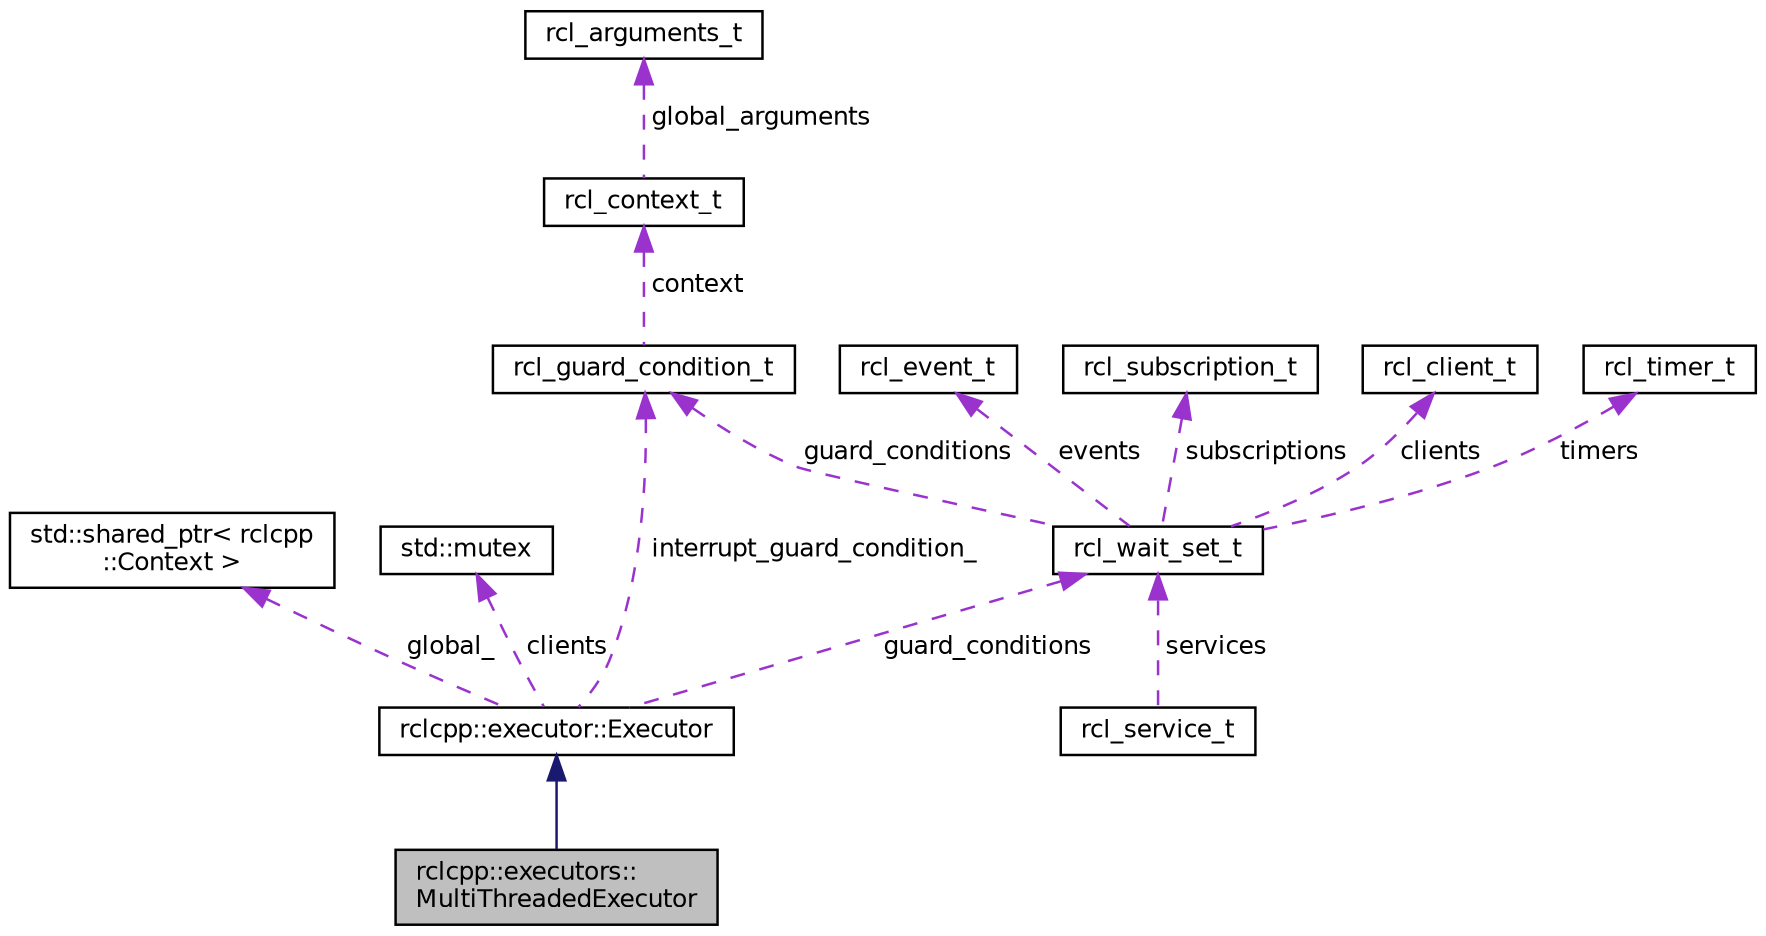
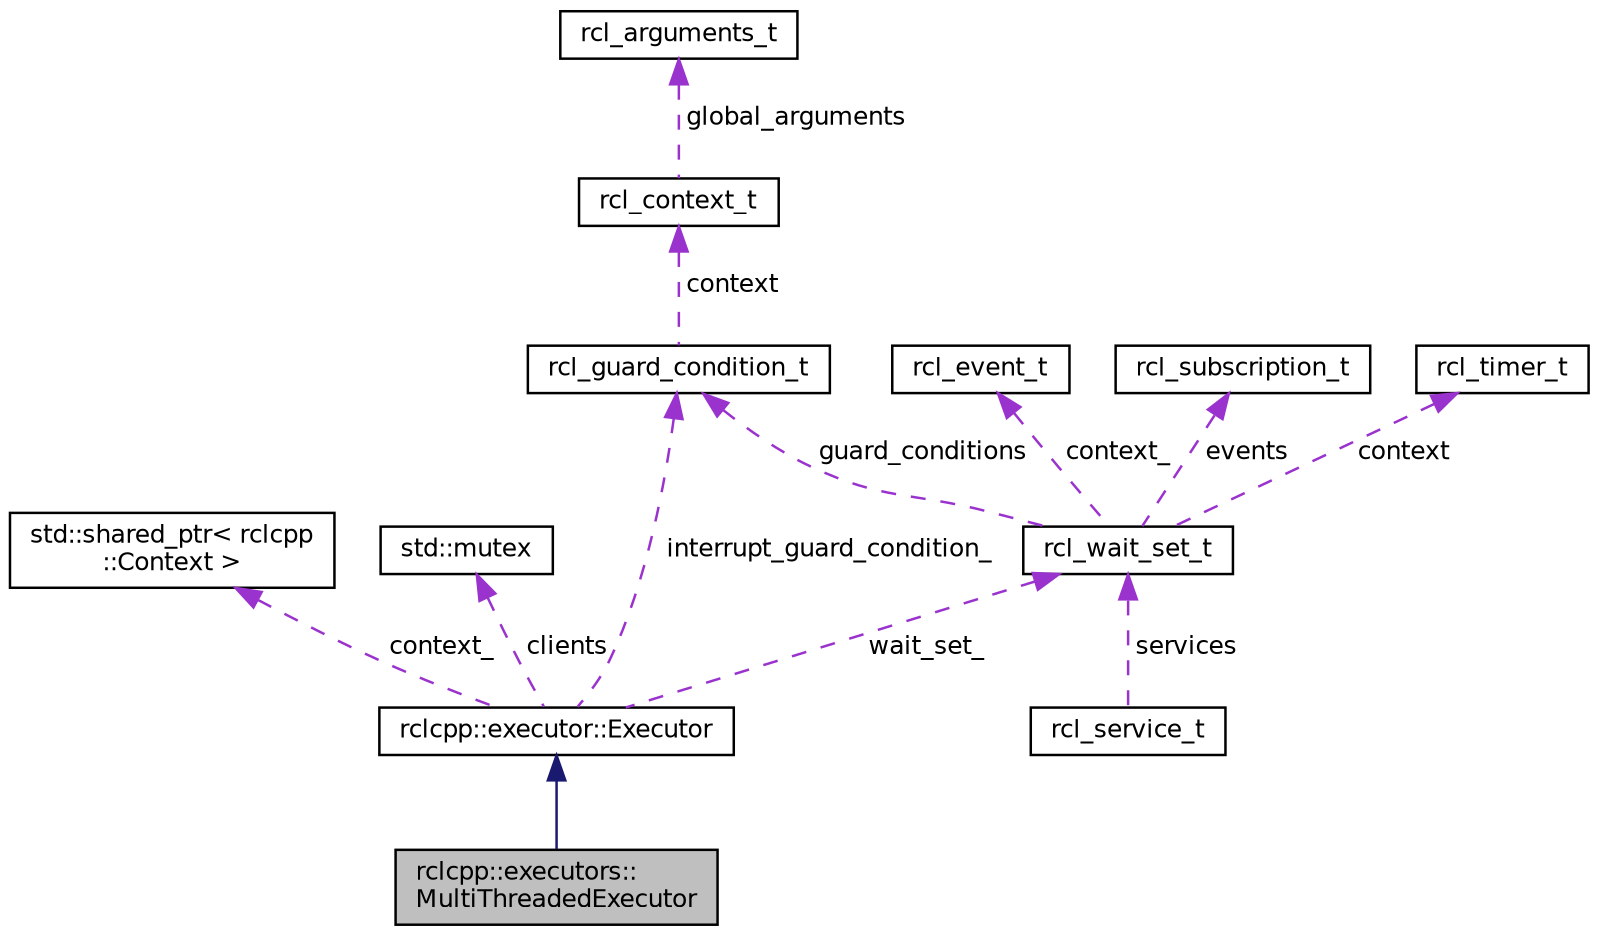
  digraph {
    node [color=black fillcolor=white fontname=Helvetica fontsize=10 shape=record style=filled]
    edge [color=darkorchid3 dir=back fontname=Helvetica fontsize=10 labelfontname=Helvetica labelfontsize=10 style=dashed]
    n1 [fillcolor=grey75 fontcolor=black height=0.2 label="rclcpp::executors::\lMultiThreadedExecutor" width=0.4]
    n2 [height=0.2 label="rclcpp::executor::Executor" width=0.4]
    n3 [height=0.2 label="std::shared_ptr\< rclcpp\l::Context \>" width=0.4]
    n4 [height=0.2 label="std::mutex" width=0.4]
    n5 [height=0.2 label=rcl_guard_condition_t width=0.4]
    n6 [height=0.2 label=rcl_wait_set_t width=0.4]
    n7 [height=0.2 label=rcl_service_t width=0.4]
    n8 [height=0.2 label=rcl_context_t width=0.4]
    n9 [height=0.2 label=rcl_arguments_t width=0.4]
    n10 [height=0.2 label=rcl_event_t width=0.4]
    n11 [height=0.2 label=rcl_subscription_t width=0.4]
-   n12 [height=0.2 label=rcl_client_t width=0.4]
    n13 [height=0.2 label=rcl_timer_t width=0.4]
    n2 -> n1 [color=midnightblue style=solid]
-   n3 -> n2 [label=" global_"]
+   n3 -> n2 [label=" context_"]
    n4 -> n2 [label=" clients"]
    n5 -> n2 [label=" interrupt_guard_condition_"]
    n5 -> n6 [label=" guard_conditions"]
-   n6 -> n2 [label=" guard_conditions"]
+   n6 -> n2 [label=" wait_set_"]
    n6 -> n7 [label=" services"]
    n8 -> n5 [label=" context"]
    n9 -> n8 [label=" global_arguments"]
-   n10 -> n6 [label=" events"]
-   n11 -> n6 [label=" subscriptions"]
-   n12 -> n6 [label=" clients"]
-   n13 -> n6 [label=" timers"]
+   n10 -> n6 [label=" context_"]
+   n11 -> n6 [label=" events"]
+   n13 -> n6 [label=" context"]
  }
